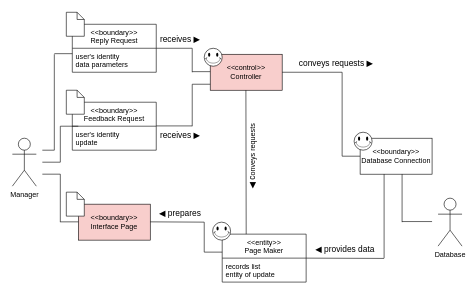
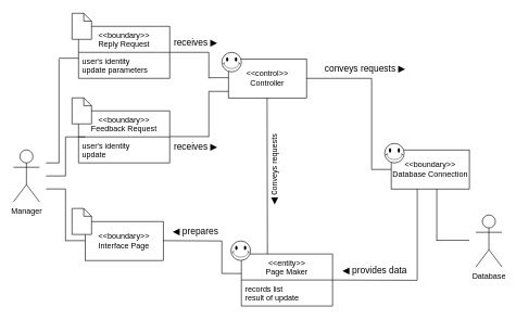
  <mxCell id="0" />
  <mxCell id="1" parent="0" />
  <mxCell id="2" value="Manager" style="shape=umlActor;verticalLabelPosition=bottom;verticalAlign=top;html=1;outlineConnect=0;" vertex="1" parent="1"><mxGeometry x="20" y="230" width="40" height="80" as="geometry" /></mxCell>
  <mxCell id="3" value="" style="endArrow=none;html=1;" edge="1" parent="1"><mxGeometry width="50" height="50" relative="1" as="geometry"><mxPoint x="70" y="270" as="sourcePoint" /><mxPoint x="100" y="270" as="targetPoint" /></mxGeometry></mxCell>
  <mxCell id="4" value="" style="endArrow=none;html=1;" edge="1" parent="1"><mxGeometry width="50" height="50" relative="1" as="geometry"><mxPoint x="100" y="210" as="sourcePoint" /><mxPoint x="130" y="210" as="targetPoint" /></mxGeometry></mxCell>
- <mxCell id="5" value="&amp;lt;&amp;lt;boundary&amp;gt;&amp;gt;&lt;br style=&quot;padding: 0px ; margin: 0px&quot;&gt;Interface Page" style="rounded=0;whiteSpace=wrap;html=1;fillColor=#f8cecc;" vertex="1" parent="1"><mxGeometry x="130" y="340" width="120" height="60" as="geometry" /></mxCell>
+ <mxCell id="5" value="&amp;lt;&amp;lt;boundary&amp;gt;&amp;gt;&lt;br style=&quot;padding: 0px ; margin: 0px&quot;&gt;Interface Page" style="rounded=0;whiteSpace=wrap;html=1;" vertex="1" parent="1"><mxGeometry x="130" y="340" width="120" height="60" as="geometry" /></mxCell>
  <mxCell id="6" value="" style="endArrow=none;html=1;" edge="1" parent="1"><mxGeometry width="50" height="50" relative="1" as="geometry"><mxPoint x="70" y="290" as="sourcePoint" /><mxPoint x="100" y="290" as="targetPoint" /></mxGeometry></mxCell>
  <mxCell id="7" value="" style="endArrow=none;html=1;" edge="1" parent="1"><mxGeometry width="50" height="50" relative="1" as="geometry"><mxPoint x="100" y="370" as="sourcePoint" /><mxPoint x="100" y="290" as="targetPoint" /></mxGeometry></mxCell>
  <mxCell id="8" value="" style="endArrow=none;html=1;" edge="1" parent="1"><mxGeometry width="50" height="50" relative="1" as="geometry"><mxPoint x="100" y="369.5" as="sourcePoint" /><mxPoint x="130" y="369.5" as="targetPoint" /></mxGeometry></mxCell>
  <mxCell id="9" value="" style="endArrow=none;html=1;" edge="1" parent="1"><mxGeometry width="50" height="50" relative="1" as="geometry"><mxPoint x="100" y="270" as="sourcePoint" /><mxPoint x="100" y="210" as="targetPoint" /></mxGeometry></mxCell>
- <mxCell id="10" value="&amp;lt;&amp;lt;control&amp;gt;&amp;gt;&lt;br&gt;Controller" style="rounded=0;whiteSpace=wrap;html=1;fillColor=#f8cecc;" vertex="1" parent="1"><mxGeometry x="350" y="90" width="120" height="60" as="geometry" /></mxCell>
+ <mxCell id="10" value="&amp;lt;&amp;lt;control&amp;gt;&amp;gt;&lt;br&gt;Controller" style="rounded=0;whiteSpace=wrap;html=1;" vertex="1" parent="1"><mxGeometry x="350" y="90" width="120" height="60" as="geometry" /></mxCell>
  <mxCell id="11" value="" style="endArrow=none;html=1;" edge="1" parent="1"><mxGeometry width="50" height="50" relative="1" as="geometry"><mxPoint x="320" y="210" as="sourcePoint" /><mxPoint x="320" y="140" as="targetPoint" /></mxGeometry></mxCell>
  <mxCell id="12" value="" style="endArrow=none;html=1;" edge="1" parent="1"><mxGeometry width="50" height="50" relative="1" as="geometry"><mxPoint x="320" y="140" as="sourcePoint" /><mxPoint x="350" y="140" as="targetPoint" /></mxGeometry></mxCell>
  <mxCell id="13" value="&lt;font style=&quot;font-size: 14px&quot;&gt;receives ▶&lt;/font&gt;" style="text;html=1;strokeColor=none;fillColor=none;align=center;verticalAlign=middle;whiteSpace=wrap;rounded=0;" vertex="1" parent="1"><mxGeometry x="260" y="210" width="80" height="30" as="geometry" /></mxCell>
  <mxCell id="14" value="" style="endArrow=none;html=1;" edge="1" parent="1"><mxGeometry width="50" height="50" relative="1" as="geometry"><mxPoint x="250" y="369.5" as="sourcePoint" /><mxPoint x="340" y="370" as="targetPoint" /></mxGeometry></mxCell>
  <mxCell id="15" value="" style="endArrow=none;html=1;" edge="1" parent="1"><mxGeometry width="50" height="50" relative="1" as="geometry"><mxPoint x="340" y="420" as="sourcePoint" /><mxPoint x="340" y="370" as="targetPoint" /></mxGeometry></mxCell>
  <mxCell id="16" value="" style="endArrow=none;html=1;" edge="1" parent="1"><mxGeometry width="50" height="50" relative="1" as="geometry"><mxPoint x="340" y="420" as="sourcePoint" /><mxPoint x="370" y="420" as="targetPoint" /></mxGeometry></mxCell>
  <mxCell id="17" value="&lt;span style=&quot;font-family: , &amp;#34;consolas&amp;#34; , &amp;#34;liberation mono&amp;#34; , &amp;#34;menlo&amp;#34; , monospace&quot;&gt;&lt;font style=&quot;font-size: 14px&quot;&gt;◀ prepares&lt;/font&gt;&lt;/span&gt;" style="text;html=1;strokeColor=none;fillColor=none;align=center;verticalAlign=middle;whiteSpace=wrap;rounded=0;" vertex="1" parent="1"><mxGeometry x="260" y="340" width="80" height="30" as="geometry" /></mxCell>
  <mxCell id="18" value="" style="endArrow=none;html=1;" edge="1" parent="1"><mxGeometry width="50" height="50" relative="1" as="geometry"><mxPoint x="410" y="390" as="sourcePoint" /><mxPoint x="409.5" y="150" as="targetPoint" /></mxGeometry></mxCell>
  <mxCell id="19" value="&lt;span style=&quot;font-size: 14px&quot;&gt;◀ c&lt;/span&gt;onveys requests" style="text;html=1;strokeColor=none;fillColor=none;align=center;verticalAlign=middle;whiteSpace=wrap;rounded=0;rotation=-90;" vertex="1" parent="1"><mxGeometry x="340" y="250" width="160" height="20" as="geometry" /></mxCell>
  <mxCell id="20" value="" style="verticalLabelPosition=bottom;verticalAlign=top;html=1;shape=mxgraph.basic.smiley" vertex="1" parent="1"><mxGeometry x="340" y="80" width="30" height="30" as="geometry" /></mxCell>
  <mxCell id="21" value="&amp;lt;&amp;lt;boundary&amp;gt;&amp;gt;&lt;br style=&quot;padding: 0px ; margin: 0px&quot;&gt;Database Connection" style="rounded=0;whiteSpace=wrap;html=1;" vertex="1" parent="1"><mxGeometry x="600" y="230" width="120" height="60" as="geometry" /></mxCell>
  <mxCell id="22" value="" style="endArrow=none;html=1;" edge="1" parent="1"><mxGeometry width="50" height="50" relative="1" as="geometry"><mxPoint x="570" y="260" as="sourcePoint" /><mxPoint x="600" y="260" as="targetPoint" /></mxGeometry></mxCell>
  <mxCell id="23" value="" style="verticalLabelPosition=bottom;verticalAlign=top;html=1;shape=mxgraph.basic.smiley" vertex="1" parent="1"><mxGeometry x="590" y="220" width="30" height="30" as="geometry" /></mxCell>
  <mxCell id="24" value="" style="endArrow=none;html=1;" edge="1" parent="1"><mxGeometry width="50" height="50" relative="1" as="geometry"><mxPoint x="570" y="120" as="sourcePoint" /><mxPoint x="470" y="120" as="targetPoint" /></mxGeometry></mxCell>
  <mxCell id="25" value="" style="endArrow=none;html=1;" edge="1" parent="1"><mxGeometry width="50" height="50" relative="1" as="geometry"><mxPoint x="570" y="260" as="sourcePoint" /><mxPoint x="570" y="120" as="targetPoint" /></mxGeometry></mxCell>
  <mxCell id="26" value="&lt;font style=&quot;font-size: 14px&quot;&gt;conveys requests ▶&lt;/font&gt;" style="text;html=1;strokeColor=none;fillColor=none;align=center;verticalAlign=middle;whiteSpace=wrap;rounded=0;" vertex="1" parent="1"><mxGeometry x="490" y="90" width="140" height="30" as="geometry" /></mxCell>
  <mxCell id="27" value="&lt;&lt;entity&gt;&gt;&#10;Page Maker" style="swimlane;fontStyle=0;childLayout=stackLayout;horizontal=1;startSize=40;fillColor=none;horizontalStack=0;resizeParent=1;resizeParentMax=0;resizeLast=0;collapsible=1;marginBottom=0;" vertex="1" parent="1"><mxGeometry x="370" y="390" width="140" height="80" as="geometry" /></mxCell>
- <mxCell id="28" value="records list&#10;entity of update" style="text;strokeColor=none;fillColor=none;align=left;verticalAlign=top;spacingLeft=4;spacingRight=4;overflow=hidden;rotatable=0;points=[[0,0.5],[1,0.5]];portConstraint=eastwest;" vertex="1" parent="27"><mxGeometry y="40" width="140" height="40" as="geometry" /></mxCell>
+ <mxCell id="28" value="records list&#10;result of update" style="text;strokeColor=none;fillColor=none;align=left;verticalAlign=top;spacingLeft=4;spacingRight=4;overflow=hidden;rotatable=0;points=[[0,0.5],[1,0.5]];portConstraint=eastwest;" vertex="1" parent="27"><mxGeometry y="40" width="140" height="40" as="geometry" /></mxCell>
  <mxCell id="29" value="" style="endArrow=none;html=1;" edge="1" parent="1"><mxGeometry width="50" height="50" relative="1" as="geometry"><mxPoint x="640" y="430" as="sourcePoint" /><mxPoint x="640" y="290" as="targetPoint" /></mxGeometry></mxCell>
  <mxCell id="30" value="" style="endArrow=none;html=1;" edge="1" parent="1"><mxGeometry width="50" height="50" relative="1" as="geometry"><mxPoint x="640" y="430.5" as="sourcePoint" /><mxPoint x="510" y="430" as="targetPoint" /></mxGeometry></mxCell>
  <mxCell id="31" value="&lt;span style=&quot;font-family: , &amp;#34;consolas&amp;#34; , &amp;#34;liberation mono&amp;#34; , &amp;#34;menlo&amp;#34; , monospace&quot;&gt;&lt;font style=&quot;font-size: 14px&quot;&gt;◀ provides data&lt;/font&gt;&lt;/span&gt;" style="text;html=1;strokeColor=none;fillColor=none;align=center;verticalAlign=middle;whiteSpace=wrap;rounded=0;" vertex="1" parent="1"><mxGeometry x="520" y="400" width="110" height="30" as="geometry" /></mxCell>
  <mxCell id="32" value="" style="endArrow=none;html=1;" edge="1" parent="1"><mxGeometry width="50" height="50" relative="1" as="geometry"><mxPoint x="670" y="369" as="sourcePoint" /><mxPoint x="720" y="369" as="targetPoint" /></mxGeometry></mxCell>
  <mxCell id="33" value="" style="endArrow=none;html=1;" edge="1" parent="1"><mxGeometry width="50" height="50" relative="1" as="geometry"><mxPoint x="670" y="370" as="sourcePoint" /><mxPoint x="670" y="290" as="targetPoint" /></mxGeometry></mxCell>
  <mxCell id="34" value="Database" style="shape=umlActor;verticalLabelPosition=bottom;verticalAlign=top;html=1;outlineConnect=0;" vertex="1" parent="1"><mxGeometry x="730" y="330" width="40" height="80" as="geometry" /></mxCell>
  <mxCell id="35" value="&lt;&lt;boundary&gt;&gt;&#10;Feedback Request" style="swimlane;fontStyle=0;childLayout=stackLayout;horizontal=1;startSize=40;fillColor=none;horizontalStack=0;resizeParent=1;resizeParentMax=0;resizeLast=0;collapsible=1;marginBottom=0;" vertex="1" parent="1"><mxGeometry x="120" y="170" width="140" height="80" as="geometry" /></mxCell>
  <mxCell id="36" value="user's identity&#10;update" style="text;strokeColor=none;fillColor=none;align=left;verticalAlign=top;spacingLeft=4;spacingRight=4;overflow=hidden;rotatable=0;points=[[0,0.5],[1,0.5]];portConstraint=eastwest;" vertex="1" parent="35"><mxGeometry y="40" width="140" height="40" as="geometry" /></mxCell>
  <mxCell id="37" value="" style="shape=note;size=12;whiteSpace=wrap;html=1;" vertex="1" parent="1"><mxGeometry x="110" y="150" width="30" height="40" as="geometry" /></mxCell>
  <mxCell id="38" value="" style="verticalLabelPosition=bottom;verticalAlign=top;html=1;shape=mxgraph.basic.smiley;fillColor=#FFFFFF;" vertex="1" parent="1"><mxGeometry x="354" y="370" width="30" height="30" as="geometry" /></mxCell>
  <mxCell id="39" value="&lt;&lt;boundary&gt;&gt;&#10;Reply Request" style="swimlane;fontStyle=0;childLayout=stackLayout;horizontal=1;startSize=40;fillColor=none;horizontalStack=0;resizeParent=1;resizeParentMax=0;resizeLast=0;collapsible=1;marginBottom=0;" vertex="1" parent="1"><mxGeometry x="120" y="40" width="140" height="80" as="geometry" /></mxCell>
- <mxCell id="40" value="user's identity&#10;data parameters" style="text;strokeColor=none;fillColor=none;align=left;verticalAlign=top;spacingLeft=4;spacingRight=4;overflow=hidden;rotatable=0;points=[[0,0.5],[1,0.5]];portConstraint=eastwest;" vertex="1" parent="39"><mxGeometry y="40" width="140" height="40" as="geometry" /></mxCell>
+ <mxCell id="40" value="user's identity&#10;update parameters" style="text;strokeColor=none;fillColor=none;align=left;verticalAlign=top;spacingLeft=4;spacingRight=4;overflow=hidden;rotatable=0;points=[[0,0.5],[1,0.5]];portConstraint=eastwest;" vertex="1" parent="39"><mxGeometry y="40" width="140" height="40" as="geometry" /></mxCell>
  <mxCell id="41" value="" style="shape=note;size=12;whiteSpace=wrap;html=1;" vertex="1" parent="1"><mxGeometry x="110" y="320" width="30" height="40" as="geometry" /></mxCell>
  <mxCell id="42" value="" style="shape=note;size=12;whiteSpace=wrap;html=1;" vertex="1" parent="1"><mxGeometry x="110" y="20" width="30" height="40" as="geometry" /></mxCell>
  <mxCell id="43" value="" style="endArrow=none;html=1;" edge="1" parent="1"><mxGeometry width="50" height="50" relative="1" as="geometry"><mxPoint x="70" y="250" as="sourcePoint" /><mxPoint x="90" y="250" as="targetPoint" /></mxGeometry></mxCell>
  <mxCell id="44" value="" style="endArrow=none;html=1;" edge="1" parent="1"><mxGeometry width="50" height="50" relative="1" as="geometry"><mxPoint x="90" y="250" as="sourcePoint" /><mxPoint x="90" y="90" as="targetPoint" /></mxGeometry></mxCell>
  <mxCell id="45" value="" style="endArrow=none;html=1;" edge="1" parent="1"><mxGeometry width="50" height="50" relative="1" as="geometry"><mxPoint x="90" y="89" as="sourcePoint" /><mxPoint x="120" y="89" as="targetPoint" /></mxGeometry></mxCell>
  <mxCell id="46" value="" style="endArrow=none;html=1;" edge="1" parent="1"><mxGeometry width="50" height="50" relative="1" as="geometry"><mxPoint x="260" y="80" as="sourcePoint" /><mxPoint x="320" y="80" as="targetPoint" /></mxGeometry></mxCell>
  <mxCell id="47" value="" style="endArrow=none;html=1;" edge="1" parent="1"><mxGeometry width="50" height="50" relative="1" as="geometry"><mxPoint x="320" y="120" as="sourcePoint" /><mxPoint x="320" y="80" as="targetPoint" /></mxGeometry></mxCell>
  <mxCell id="48" value="" style="endArrow=none;html=1;" edge="1" parent="1"><mxGeometry width="50" height="50" relative="1" as="geometry"><mxPoint x="260" y="209.5" as="sourcePoint" /><mxPoint x="320" y="209.5" as="targetPoint" /></mxGeometry></mxCell>
  <mxCell id="49" value="" style="endArrow=none;html=1;" edge="1" parent="1"><mxGeometry width="50" height="50" relative="1" as="geometry"><mxPoint x="320" y="119" as="sourcePoint" /><mxPoint x="350" y="119" as="targetPoint" /></mxGeometry></mxCell>
  <mxCell id="50" value="&lt;font style=&quot;font-size: 14px&quot;&gt;receives ▶&lt;/font&gt;" style="text;html=1;strokeColor=none;fillColor=none;align=center;verticalAlign=middle;whiteSpace=wrap;rounded=0;" vertex="1" parent="1"><mxGeometry x="260" y="50" width="80" height="30" as="geometry" /></mxCell>
